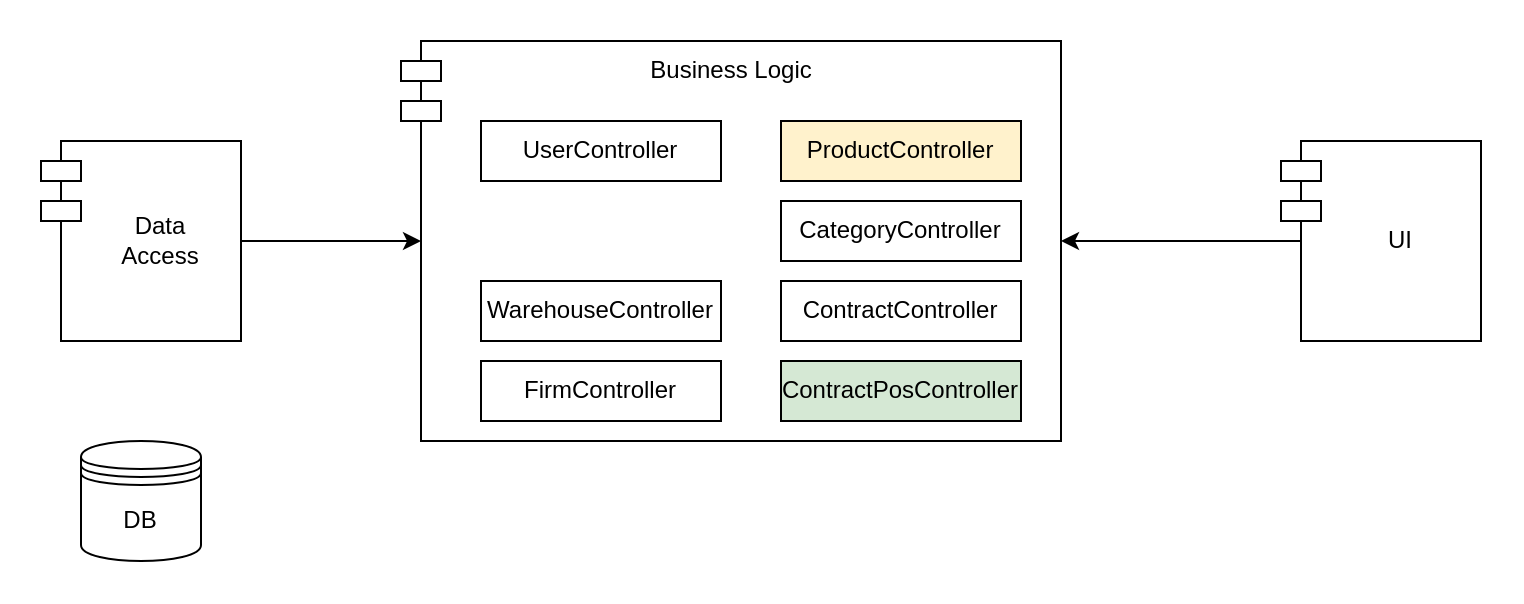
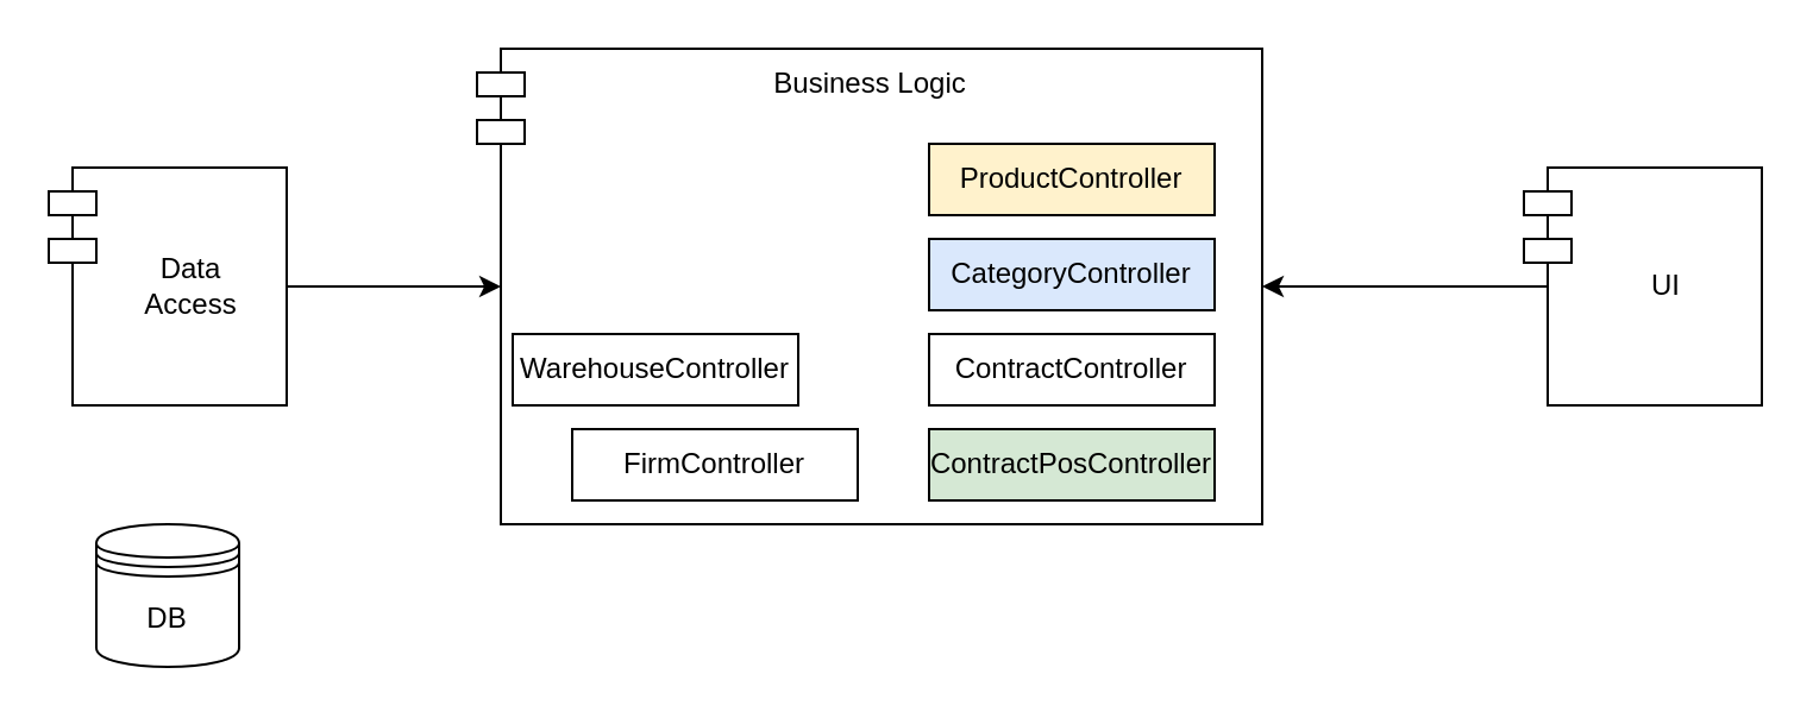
  <mxCell id="0" />
  <mxCell id="1" parent="0" />
  <mxCell id="2" value="" style="shape=module;align=left;spacingLeft=20;align=center;verticalAlign=middle;whiteSpace=wrap;html=1;" parent="1" vertex="1"><mxGeometry x="200" y="20" width="330" height="200" as="geometry" /></mxCell>
  <mxCell id="3" style="edgeStyle=orthogonalEdgeStyle;rounded=0;orthogonalLoop=1;jettySize=auto;html=1;exitX=1;exitY=0.5;exitDx=0;exitDy=0;entryX=0;entryY=0.5;entryDx=10;entryDy=0;entryPerimeter=0;" parent="1" source="4" target="2" edge="1"><mxGeometry relative="1" as="geometry" /></mxCell>
  <mxCell id="4" value="Data&lt;br&gt;Access" style="shape=module;align=left;spacingLeft=20;align=center;verticalAlign=middle;whiteSpace=wrap;html=1;" parent="1" vertex="1"><mxGeometry x="20" y="70" width="100" height="100" as="geometry" /></mxCell>
  <mxCell id="5" style="edgeStyle=orthogonalEdgeStyle;rounded=0;orthogonalLoop=1;jettySize=auto;html=1;entryX=1;entryY=0.5;entryDx=0;entryDy=0;exitX=0;exitY=0.5;exitDx=10;exitDy=0;exitPerimeter=0;" parent="1" source="6" target="2" edge="1"><mxGeometry relative="1" as="geometry" /></mxCell>
  <mxCell id="6" value="UI" style="shape=module;align=left;spacingLeft=20;align=center;verticalAlign=middle;whiteSpace=wrap;html=1;" parent="1" vertex="1"><mxGeometry x="640" y="70" width="100" height="100" as="geometry" /></mxCell>
  <mxCell id="7" value="DB" style="shape=datastore;whiteSpace=wrap;html=1;" parent="1" vertex="1"><mxGeometry x="40" y="220" width="60" height="60" as="geometry" /></mxCell>
- <mxCell id="8" value="UserController" style="html=1;whiteSpace=wrap;" vertex="1" parent="1"><mxGeometry x="240" y="60" width="120" height="30" as="geometry" /></mxCell>
- <mxCell id="9" value="WarehouseController" style="html=1;whiteSpace=wrap;" vertex="1" parent="1"><mxGeometry x="240" y="140" width="120" height="30" as="geometry" /></mxCell>
+ <mxCell id="9" value="WarehouseController" style="html=1;whiteSpace=wrap;" vertex="1" parent="1"><mxGeometry x="215" y="140" width="120" height="30" as="geometry" /></mxCell>
  <mxCell id="10" value="FirmController" style="html=1;whiteSpace=wrap;" vertex="1" parent="1"><mxGeometry x="240" y="180" width="120" height="30" as="geometry" /></mxCell>
  <mxCell id="11" value="ProductController" style="html=1;whiteSpace=wrap;fillColor=#fff2cc;" vertex="1" parent="1"><mxGeometry x="390" y="60" width="120" height="30" as="geometry" /></mxCell>
- <mxCell id="12" value="CategoryController" style="html=1;whiteSpace=wrap;" vertex="1" parent="1"><mxGeometry x="390" y="100" width="120" height="30" as="geometry" /></mxCell>
+ <mxCell id="12" value="CategoryController" style="html=1;whiteSpace=wrap;fillColor=#dae8fc;" vertex="1" parent="1"><mxGeometry x="390" y="100" width="120" height="30" as="geometry" /></mxCell>
  <mxCell id="13" value="ContractController" style="html=1;whiteSpace=wrap;" vertex="1" parent="1"><mxGeometry x="390" y="140" width="120" height="30" as="geometry" /></mxCell>
  <mxCell id="14" value="ContractPosController" style="html=1;whiteSpace=wrap;fillColor=#d5e8d4;" vertex="1" parent="1"><mxGeometry x="390" y="180" width="120" height="30" as="geometry" /></mxCell>
  <mxCell id="15" value="Business Logic" style="text;html=1;align=center;verticalAlign=middle;resizable=0;points=[];autosize=1;strokeColor=none;fillColor=none;" vertex="1" parent="1"><mxGeometry x="315" y="20" width="100" height="30" as="geometry" /></mxCell>
